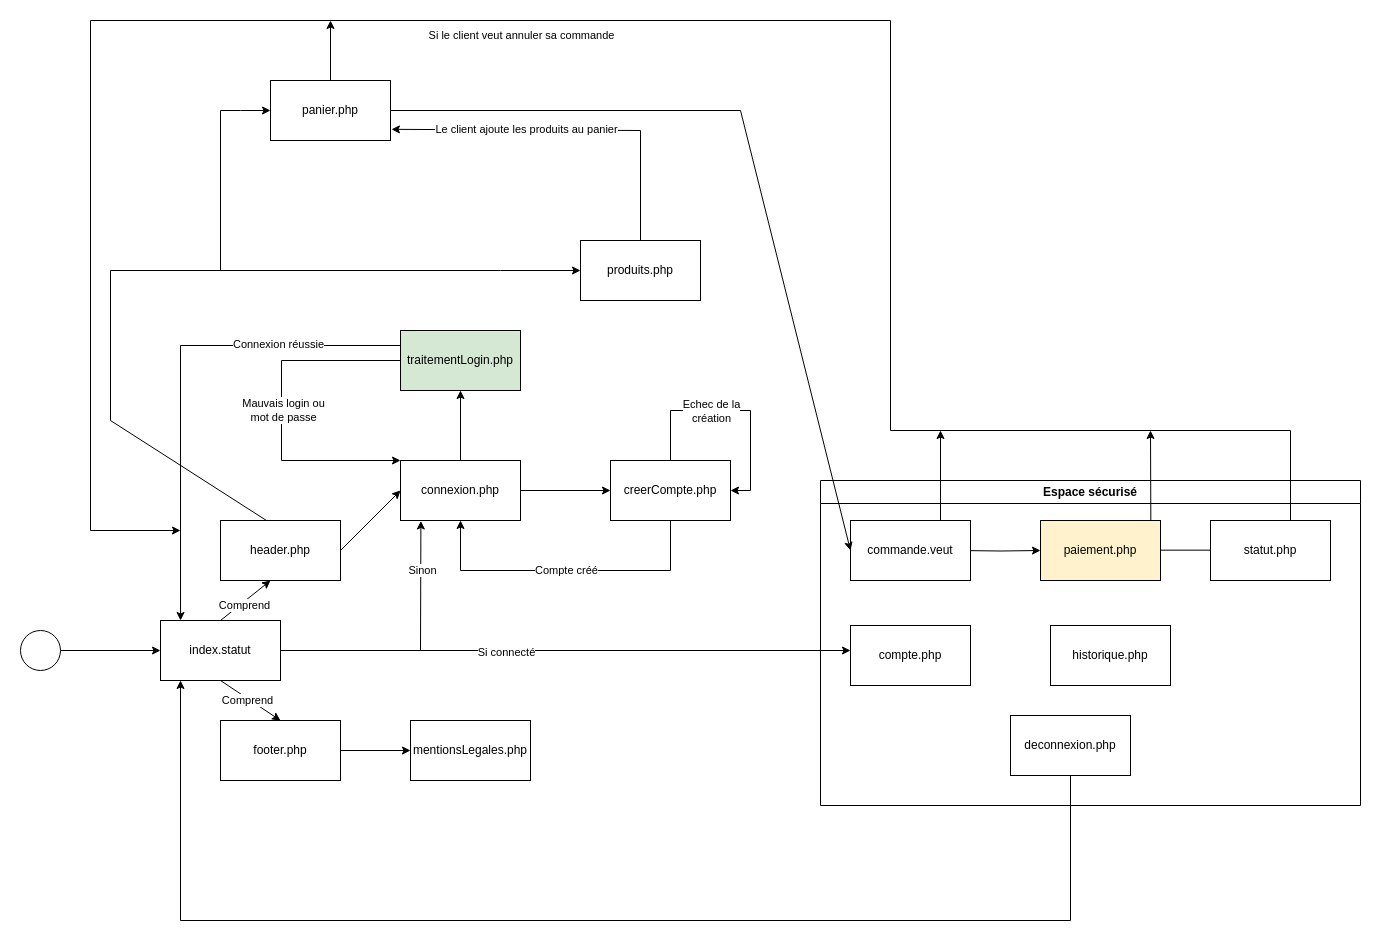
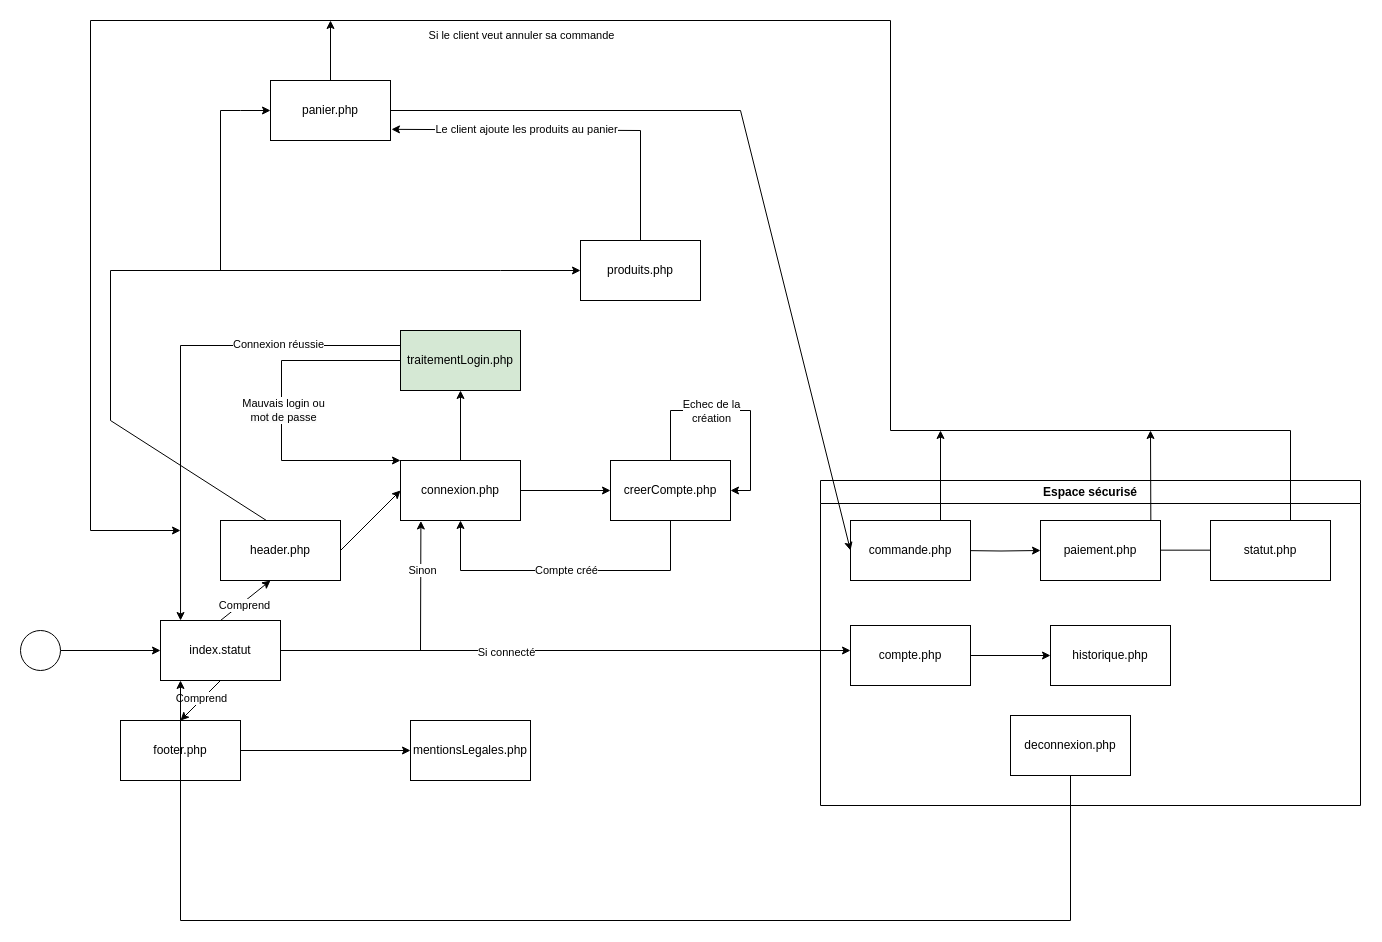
  <mxCell id="0" />
  <mxCell id="1" parent="0" />
  <mxCell id="2" value="" style="endArrow=classic;html=1;rounded=0;" edge="1" parent="1"><mxGeometry width="50" height="50" relative="1" as="geometry"><mxPoint y="650" as="sourcePoint" x="60" /><mxPoint x="160" y="650" as="targetPoint" /></mxGeometry></mxCell>
  <mxCell id="3" value="" style="ellipse;whiteSpace=wrap;html=1;aspect=fixed;" vertex="1" parent="1"><mxGeometry x="20" y="630" width="40" height="40" as="geometry" /></mxCell>
  <mxCell id="4" value="index.statut" style="rounded=0;whiteSpace=wrap;html=1;" vertex="1" parent="1"><mxGeometry x="160" y="620" width="120" height="60" as="geometry" /></mxCell>
  <mxCell id="5" value="" style="endArrow=classic;html=1;rounded=0;entryX=0.5;entryY=0;entryDx=0;entryDy=0;" edge="1" parent="1" target="9"><mxGeometry width="50" height="50" relative="1" as="geometry"><mxPoint x="220" y="680" as="sourcePoint" /><mxPoint x="290" y="710" as="targetPoint" /></mxGeometry></mxCell>
  <mxCell id="6" value="Comprend" style="edgeLabel;html=1;align=center;verticalAlign=middle;resizable=0;points=[];" connectable="0" vertex="1" parent="5"><mxGeometry x="-0.079" y="-1" relative="1" as="geometry"><mxPoint as="offset" /></mxGeometry></mxCell>
  <mxCell id="7" value="" style="endArrow=classic;html=1;rounded=0;" edge="1" parent="1"><mxGeometry width="50" height="50" relative="1" as="geometry"><mxPoint x="220" y="620" as="sourcePoint" /><mxPoint x="270" y="580" as="targetPoint" /></mxGeometry></mxCell>
  <mxCell id="8" value="Comprend" style="edgeLabel;html=1;align=center;verticalAlign=middle;resizable=0;points=[];" connectable="0" vertex="1" parent="7"><mxGeometry x="-0.14" y="-2" relative="1" as="geometry"><mxPoint as="offset" /></mxGeometry></mxCell>
- <mxCell id="9" value="footer.php" style="rounded=0;whiteSpace=wrap;html=1;" vertex="1" parent="1"><mxGeometry x="220" y="720" width="120" height="60" as="geometry" /></mxCell>
+ <mxCell id="9" value="footer.php" style="rounded=0;whiteSpace=wrap;html=1;" vertex="1" parent="1"><mxGeometry x="120" y="720" width="120" height="60" as="geometry" /></mxCell>
  <mxCell id="10" value="header.php" style="rounded=0;whiteSpace=wrap;html=1;" vertex="1" parent="1"><mxGeometry x="220" y="520" width="120" height="60" as="geometry" /></mxCell>
  <mxCell id="11" value="mentionsLegales.php" style="rounded=0;whiteSpace=wrap;html=1;" vertex="1" parent="1"><mxGeometry x="410" y="720" width="120" height="60" as="geometry" /></mxCell>
  <mxCell id="12" value="" style="endArrow=classic;html=1;rounded=0;entryX=0;entryY=0.5;entryDx=0;entryDy=0;exitX=1;exitY=0.5;exitDx=0;exitDy=0;" edge="1" parent="1" source="9" target="11"><mxGeometry width="50" height="50" relative="1" as="geometry"><mxPoint x="340" y="760" as="sourcePoint" /><mxPoint x="390" y="710" as="targetPoint" /></mxGeometry></mxCell>
  <mxCell id="13" value="connexion.php" style="rounded=0;whiteSpace=wrap;html=1;" vertex="1" parent="1"><mxGeometry x="400" y="460" width="120" height="60" as="geometry" /></mxCell>
  <mxCell id="14" value="" style="endArrow=classic;html=1;rounded=0;entryX=0;entryY=0.5;entryDx=0;entryDy=0;" edge="1" parent="1" target="13"><mxGeometry width="50" height="50" relative="1" as="geometry"><mxPoint x="340" y="550" as="sourcePoint" /><mxPoint x="390" y="500" as="targetPoint" /></mxGeometry></mxCell>
  <mxCell id="15" style="edgeStyle=orthogonalEdgeStyle;rounded=0;orthogonalLoop=1;jettySize=auto;html=1;entryX=0.5;entryY=1;entryDx=0;entryDy=0;" edge="1" parent="1" source="17" target="13"><mxGeometry relative="1" as="geometry"><mxPoint x="460" y="590" as="targetPoint" /><Array as="points"><mxPoint x="670" y="570" /><mxPoint x="460" y="570" /></Array></mxGeometry></mxCell>
  <mxCell id="16" value="Compte créé" style="edgeLabel;html=1;align=center;verticalAlign=middle;resizable=0;points=[];" connectable="0" vertex="1" parent="15"><mxGeometry x="0.0" y="-1" relative="1" as="geometry"><mxPoint as="offset" /></mxGeometry></mxCell>
  <mxCell id="17" value="creerCompte.php" style="rounded=0;whiteSpace=wrap;html=1;" vertex="1" parent="1"><mxGeometry x="610" y="460" width="120" height="60" as="geometry" /></mxCell>
  <mxCell id="18" value="" style="endArrow=classic;html=1;rounded=0;" edge="1" parent="1"><mxGeometry width="50" height="50" relative="1" as="geometry"><mxPoint x="520" y="490" as="sourcePoint" /><mxPoint x="610" y="490" as="targetPoint" /></mxGeometry></mxCell>
  <mxCell id="19" style="edgeStyle=orthogonalEdgeStyle;rounded=0;orthogonalLoop=1;jettySize=auto;html=1;exitX=0;exitY=0.5;exitDx=0;exitDy=0;entryX=0;entryY=0;entryDx=0;entryDy=0;" edge="1" parent="1" source="21" target="13"><mxGeometry relative="1" as="geometry"><mxPoint x="280" y="460" as="targetPoint" /><Array as="points"><mxPoint x="281" y="360" /><mxPoint x="281" y="460" /></Array></mxGeometry></mxCell>
  <mxCell id="20" value="&lt;font style=&quot;font-size: 11px;&quot;&gt;Mauvais login ou&lt;br style=&quot;border-color: var(--border-color); background-color: rgb(251, 251, 251);&quot;&gt;&lt;span style=&quot;background-color: rgb(251, 251, 251);&quot;&gt;mot de passe&lt;/span&gt;&lt;/font&gt;" style="edgeLabel;html=1;align=center;verticalAlign=middle;resizable=0;points=[];" connectable="0" vertex="1" parent="19"><mxGeometry x="-0.005" y="1" relative="1" as="geometry"><mxPoint as="offset" /></mxGeometry></mxCell>
  <mxCell id="21" value="traitementLogin.php" style="rounded=0;whiteSpace=wrap;html=1;fillColor=#d5e8d4;" vertex="1" parent="1"><mxGeometry x="400" y="330" width="120" height="60" as="geometry" /></mxCell>
  <mxCell id="22" value="" style="endArrow=classic;html=1;rounded=0;entryX=0.5;entryY=1;entryDx=0;entryDy=0;exitX=0.5;exitY=0;exitDx=0;exitDy=0;" edge="1" parent="1" source="13" target="21"><mxGeometry width="50" height="50" relative="1" as="geometry"><mxPoint x="420" y="480" as="sourcePoint" /><mxPoint x="470" y="430" as="targetPoint" /></mxGeometry></mxCell>
  <mxCell id="23" value="" style="endArrow=classic;html=1;rounded=0;entryX=1;entryY=0.5;entryDx=0;entryDy=0;" edge="1" parent="1" target="17"><mxGeometry width="50" height="50" relative="1" as="geometry"><mxPoint x="670" y="460" as="sourcePoint" /><mxPoint x="750" y="500" as="targetPoint" /><Array as="points"><mxPoint x="670" y="410" /><mxPoint x="750" y="410" /><mxPoint x="750" y="490" /></Array></mxGeometry></mxCell>
  <mxCell id="24" value="Echec de la &lt;br&gt;création" style="edgeLabel;html=1;align=center;verticalAlign=middle;resizable=0;points=[];" connectable="0" vertex="1" parent="23"><mxGeometry x="-0.049" relative="1" as="geometry"><mxPoint x="-19" as="offset" /></mxGeometry></mxCell>
  <mxCell id="25" value="" style="endArrow=classic;html=1;rounded=0;exitX=0;exitY=0.25;exitDx=0;exitDy=0;entryX=0.167;entryY=0;entryDx=0;entryDy=0;entryPerimeter=0;" edge="1" parent="1" source="21" target="4"><mxGeometry width="50" height="50" relative="1" as="geometry"><mxPoint x="380" y="340" as="sourcePoint" /><mxPoint x="190" y="345" as="targetPoint" /><Array as="points"><mxPoint x="180" y="345" /></Array></mxGeometry></mxCell>
  <mxCell id="26" value="Connexion réussie" style="edgeLabel;html=1;align=center;verticalAlign=middle;resizable=0;points=[];" connectable="0" vertex="1" parent="25"><mxGeometry x="-0.395" y="-2" relative="1" as="geometry"><mxPoint x="27" as="offset" /></mxGeometry></mxCell>
  <mxCell id="27" value="Espace sécurisé" style="swimlane;whiteSpace=wrap;html=1;" vertex="1" parent="1"><mxGeometry x="820" y="480" width="540" height="325" as="geometry" /></mxCell>
  <mxCell id="28" value="compte.php" style="rounded=0;whiteSpace=wrap;html=1;" vertex="1" parent="27"><mxGeometry x="30" y="145" width="120" height="60" as="geometry" /></mxCell>
  <mxCell id="29" value="deconnexion.php" style="rounded=0;whiteSpace=wrap;html=1;" vertex="1" parent="27"><mxGeometry x="190" y="235" width="120" height="60" as="geometry" /></mxCell>
  <mxCell id="30" value="historique.php" style="rounded=0;whiteSpace=wrap;html=1;" vertex="1" parent="27"><mxGeometry x="230" y="145" width="120" height="60" as="geometry" /></mxCell>
+ <mxCell id="31" value="" style="endArrow=classic;html=1;rounded=0;exitX=1;exitY=0.5;exitDx=0;exitDy=0;entryX=0;entryY=0.5;entryDx=0;entryDy=0;" edge="1" parent="27" source="28" target="30"><mxGeometry width="50" height="50" relative="1" as="geometry"><mxPoint x="140" y="125" as="sourcePoint" /><mxPoint x="190" y="75" as="targetPoint" /></mxGeometry></mxCell>
  <mxCell id="32" style="edgeStyle=orthogonalEdgeStyle;rounded=0;orthogonalLoop=1;jettySize=auto;html=1;entryX=0;entryY=0.5;entryDx=0;entryDy=0;" edge="1" parent="27" target="34"><mxGeometry relative="1" as="geometry"><mxPoint x="210.0" y="10" as="targetPoint" /><mxPoint x="140.0" y="70.034" as="sourcePoint" /></mxGeometry></mxCell>
- <mxCell id="33" value="commande.veut" style="rounded=0;whiteSpace=wrap;html=1;" vertex="1" parent="27"><mxGeometry x="30" y="40" width="120" height="60" as="geometry" /></mxCell>
- <mxCell id="34" value="paiement.php" style="rounded=0;whiteSpace=wrap;html=1;fillColor=#fff2cc;" vertex="1" parent="27"><mxGeometry x="220" y="40" width="120" height="60" as="geometry" /></mxCell>
+ <mxCell id="33" value="commande.php" style="rounded=0;whiteSpace=wrap;html=1;" vertex="1" parent="27"><mxGeometry x="30" y="40" width="120" height="60" as="geometry" /></mxCell>
+ <mxCell id="34" value="paiement.php" style="rounded=0;whiteSpace=wrap;html=1;" vertex="1" parent="27"><mxGeometry x="220" y="40" width="120" height="60" as="geometry" /></mxCell>
  <mxCell id="35" style="edgeStyle=orthogonalEdgeStyle;rounded=0;orthogonalLoop=1;jettySize=auto;html=1;" edge="1" parent="27"><mxGeometry relative="1" as="geometry"><mxPoint x="410.0" y="69.66" as="targetPoint" /><mxPoint x="340" y="69.66" as="sourcePoint" /></mxGeometry></mxCell>
  <mxCell id="36" value="statut.php" style="rounded=0;whiteSpace=wrap;html=1;" vertex="1" parent="27"><mxGeometry x="390" y="40" width="120" height="60" as="geometry" /></mxCell>
  <mxCell id="37" value="" style="endArrow=classic;html=1;rounded=0;" edge="1" parent="27"><mxGeometry width="50" height="50" relative="1" as="geometry"><mxPoint x="120" y="40" as="sourcePoint" /><mxPoint x="120" y="-50" as="targetPoint" /></mxGeometry></mxCell>
  <mxCell id="38" value="" style="endArrow=classic;html=1;rounded=0;exitX=1;exitY=0.5;exitDx=0;exitDy=0;" edge="1" parent="1" source="4"><mxGeometry width="50" height="50" relative="1" as="geometry"><mxPoint x="640" y="680" as="sourcePoint" /><mxPoint x="850" y="650" as="targetPoint" /></mxGeometry></mxCell>
  <mxCell id="39" value="Si connecté" style="edgeLabel;html=1;align=center;verticalAlign=middle;resizable=0;points=[];" connectable="0" vertex="1" parent="38"><mxGeometry x="-0.211" y="-1" relative="1" as="geometry"><mxPoint as="offset" /></mxGeometry></mxCell>
  <mxCell id="40" style="edgeStyle=orthogonalEdgeStyle;rounded=0;orthogonalLoop=1;jettySize=auto;html=1;exitX=0.5;exitY=1;exitDx=0;exitDy=0;" edge="1" parent="1" source="29"><mxGeometry relative="1" as="geometry"><mxPoint x="180" y="680" as="targetPoint" /><mxPoint x="1070" y="610" as="sourcePoint" /><Array as="points"><mxPoint x="1070" y="920" /><mxPoint x="180" y="920" /></Array></mxGeometry></mxCell>
  <mxCell id="41" value="" style="endArrow=classic;html=1;rounded=0;entryX=0.17;entryY=1.008;entryDx=0;entryDy=0;entryPerimeter=0;" edge="1" parent="1" target="13"><mxGeometry width="50" height="50" relative="1" as="geometry"><mxPoint x="420" y="650" as="sourcePoint" /><mxPoint x="410" y="540" as="targetPoint" /></mxGeometry></mxCell>
  <mxCell id="42" value="Sinon" style="edgeLabel;html=1;align=center;verticalAlign=middle;resizable=0;points=[];" connectable="0" vertex="1" parent="41"><mxGeometry x="0.254" y="-1" relative="1" as="geometry"><mxPoint as="offset" /></mxGeometry></mxCell>
  <mxCell id="43" value="" style="endArrow=classic;html=1;rounded=0;exitX=0.383;exitY=0;exitDx=0;exitDy=0;exitPerimeter=0;entryX=0;entryY=0.5;entryDx=0;entryDy=0;" edge="1" parent="1" source="10" target="51"><mxGeometry width="50" height="50" relative="1" as="geometry"><mxPoint x="250" y="515" as="sourcePoint" /><mxPoint x="500" y="220" as="targetPoint" /><Array as="points"><mxPoint x="110" y="420" /><mxPoint x="110" y="270" /><mxPoint x="500" y="270" /></Array></mxGeometry></mxCell>
  <mxCell id="44" value="" style="endArrow=classic;html=1;rounded=0;" edge="1" parent="1"><mxGeometry width="50" height="50" relative="1" as="geometry"><mxPoint x="220" y="270" as="sourcePoint" /><mxPoint x="270" y="110" as="targetPoint" /><Array as="points"><mxPoint x="220" y="110" /><mxPoint x="240" y="110" /></Array></mxGeometry></mxCell>
  <mxCell id="45" value="panier.php" style="rounded=0;whiteSpace=wrap;html=1;" vertex="1" parent="1"><mxGeometry x="270" y="80" width="120" height="60" as="geometry" /></mxCell>
  <mxCell id="46" style="edgeStyle=orthogonalEdgeStyle;rounded=0;orthogonalLoop=1;jettySize=auto;html=1;exitX=0.5;exitY=0;exitDx=0;exitDy=0;" edge="1" parent="1" source="36"><mxGeometry relative="1" as="geometry"><mxPoint x="180" y="530" as="targetPoint" /><mxPoint x="890" y="20" as="sourcePoint" /><Array as="points"><mxPoint x="1290" y="430" /><mxPoint x="890" y="430" /><mxPoint x="890" y="20" /><mxPoint x="90" y="20" /><mxPoint x="90" y="530" /></Array></mxGeometry></mxCell>
  <mxCell id="47" value="Si le client veut annuler sa commande" style="edgeLabel;html=1;align=center;verticalAlign=middle;resizable=0;points=[];" connectable="0" vertex="1" parent="46"><mxGeometry x="-0.268" y="-2" relative="1" as="geometry"><mxPoint x="-372" y="-57" as="offset" /></mxGeometry></mxCell>
  <mxCell id="48" value="" style="endArrow=classic;html=1;rounded=0;entryX=0;entryY=0.5;entryDx=0;entryDy=0;" edge="1" parent="1" target="33"><mxGeometry width="50" height="50" relative="1" as="geometry"><mxPoint x="390" y="110" as="sourcePoint" /><mxPoint x="440" y="60" as="targetPoint" /><Array as="points"><mxPoint x="740" y="110" /></Array></mxGeometry></mxCell>
  <mxCell id="49" value="" style="endArrow=classic;html=1;rounded=0;exitX=0.5;exitY=0;exitDx=0;exitDy=0;" edge="1" parent="1" source="45"><mxGeometry width="50" height="50" relative="1" as="geometry"><mxPoint x="330" y="80" as="sourcePoint" /><mxPoint x="330" y="20" as="targetPoint" /></mxGeometry></mxCell>
  <mxCell id="50" value="" style="endArrow=classic;html=1;rounded=0;" edge="1" parent="1"><mxGeometry width="50" height="50" relative="1" as="geometry"><mxPoint x="1150.34" y="520" as="sourcePoint" /><mxPoint x="1150" y="430" as="targetPoint" /></mxGeometry></mxCell>
  <mxCell id="51" value="produits.php" style="rounded=0;whiteSpace=wrap;html=1;" vertex="1" parent="1"><mxGeometry x="580" y="240" width="120" height="60" as="geometry" /></mxCell>
  <mxCell id="52" value="" style="endArrow=classic;html=1;rounded=0;entryX=1.008;entryY=0.814;entryDx=0;entryDy=0;entryPerimeter=0;" edge="1" parent="1" target="45"><mxGeometry width="50" height="50" relative="1" as="geometry"><mxPoint x="640" y="240" as="sourcePoint" /><mxPoint x="410" y="120" as="targetPoint" /><Array as="points"><mxPoint x="640" y="130" /></Array></mxGeometry></mxCell>
  <mxCell id="53" value="Le client ajoute les produits au panier" style="edgeLabel;html=1;align=center;verticalAlign=middle;resizable=0;points=[];" connectable="0" vertex="1" parent="52"><mxGeometry x="0.254" y="-1" relative="1" as="geometry"><mxPoint as="offset" /></mxGeometry></mxCell>
